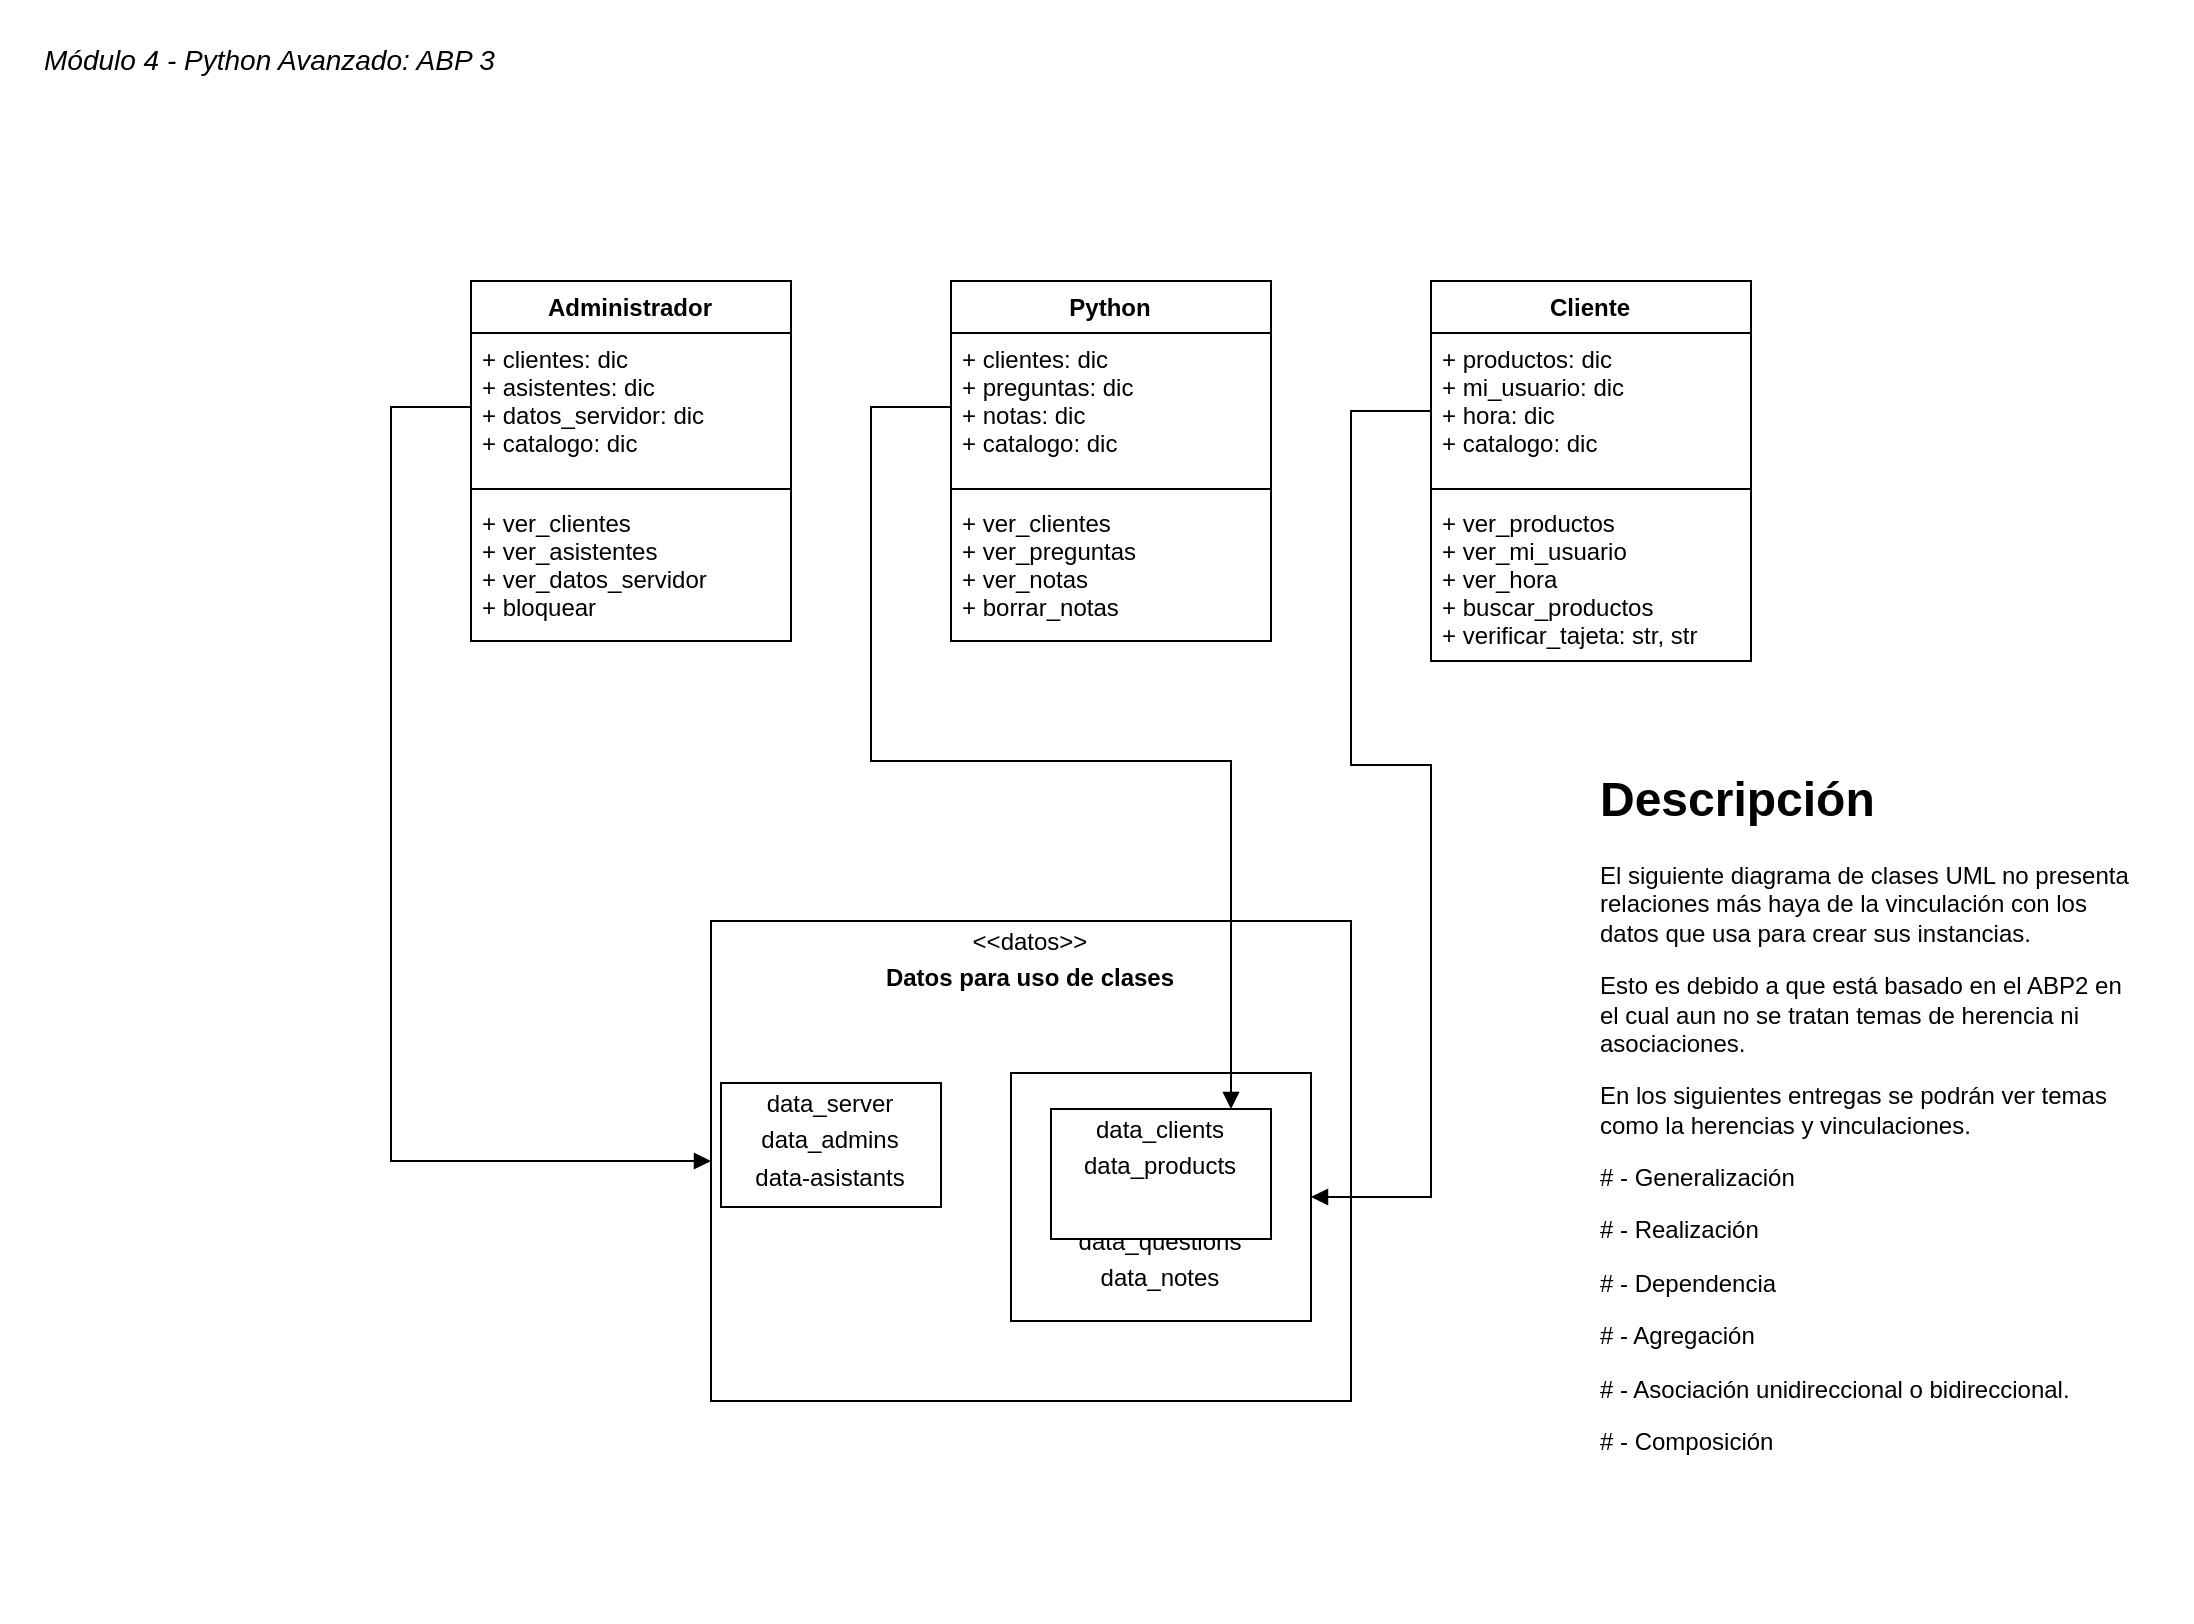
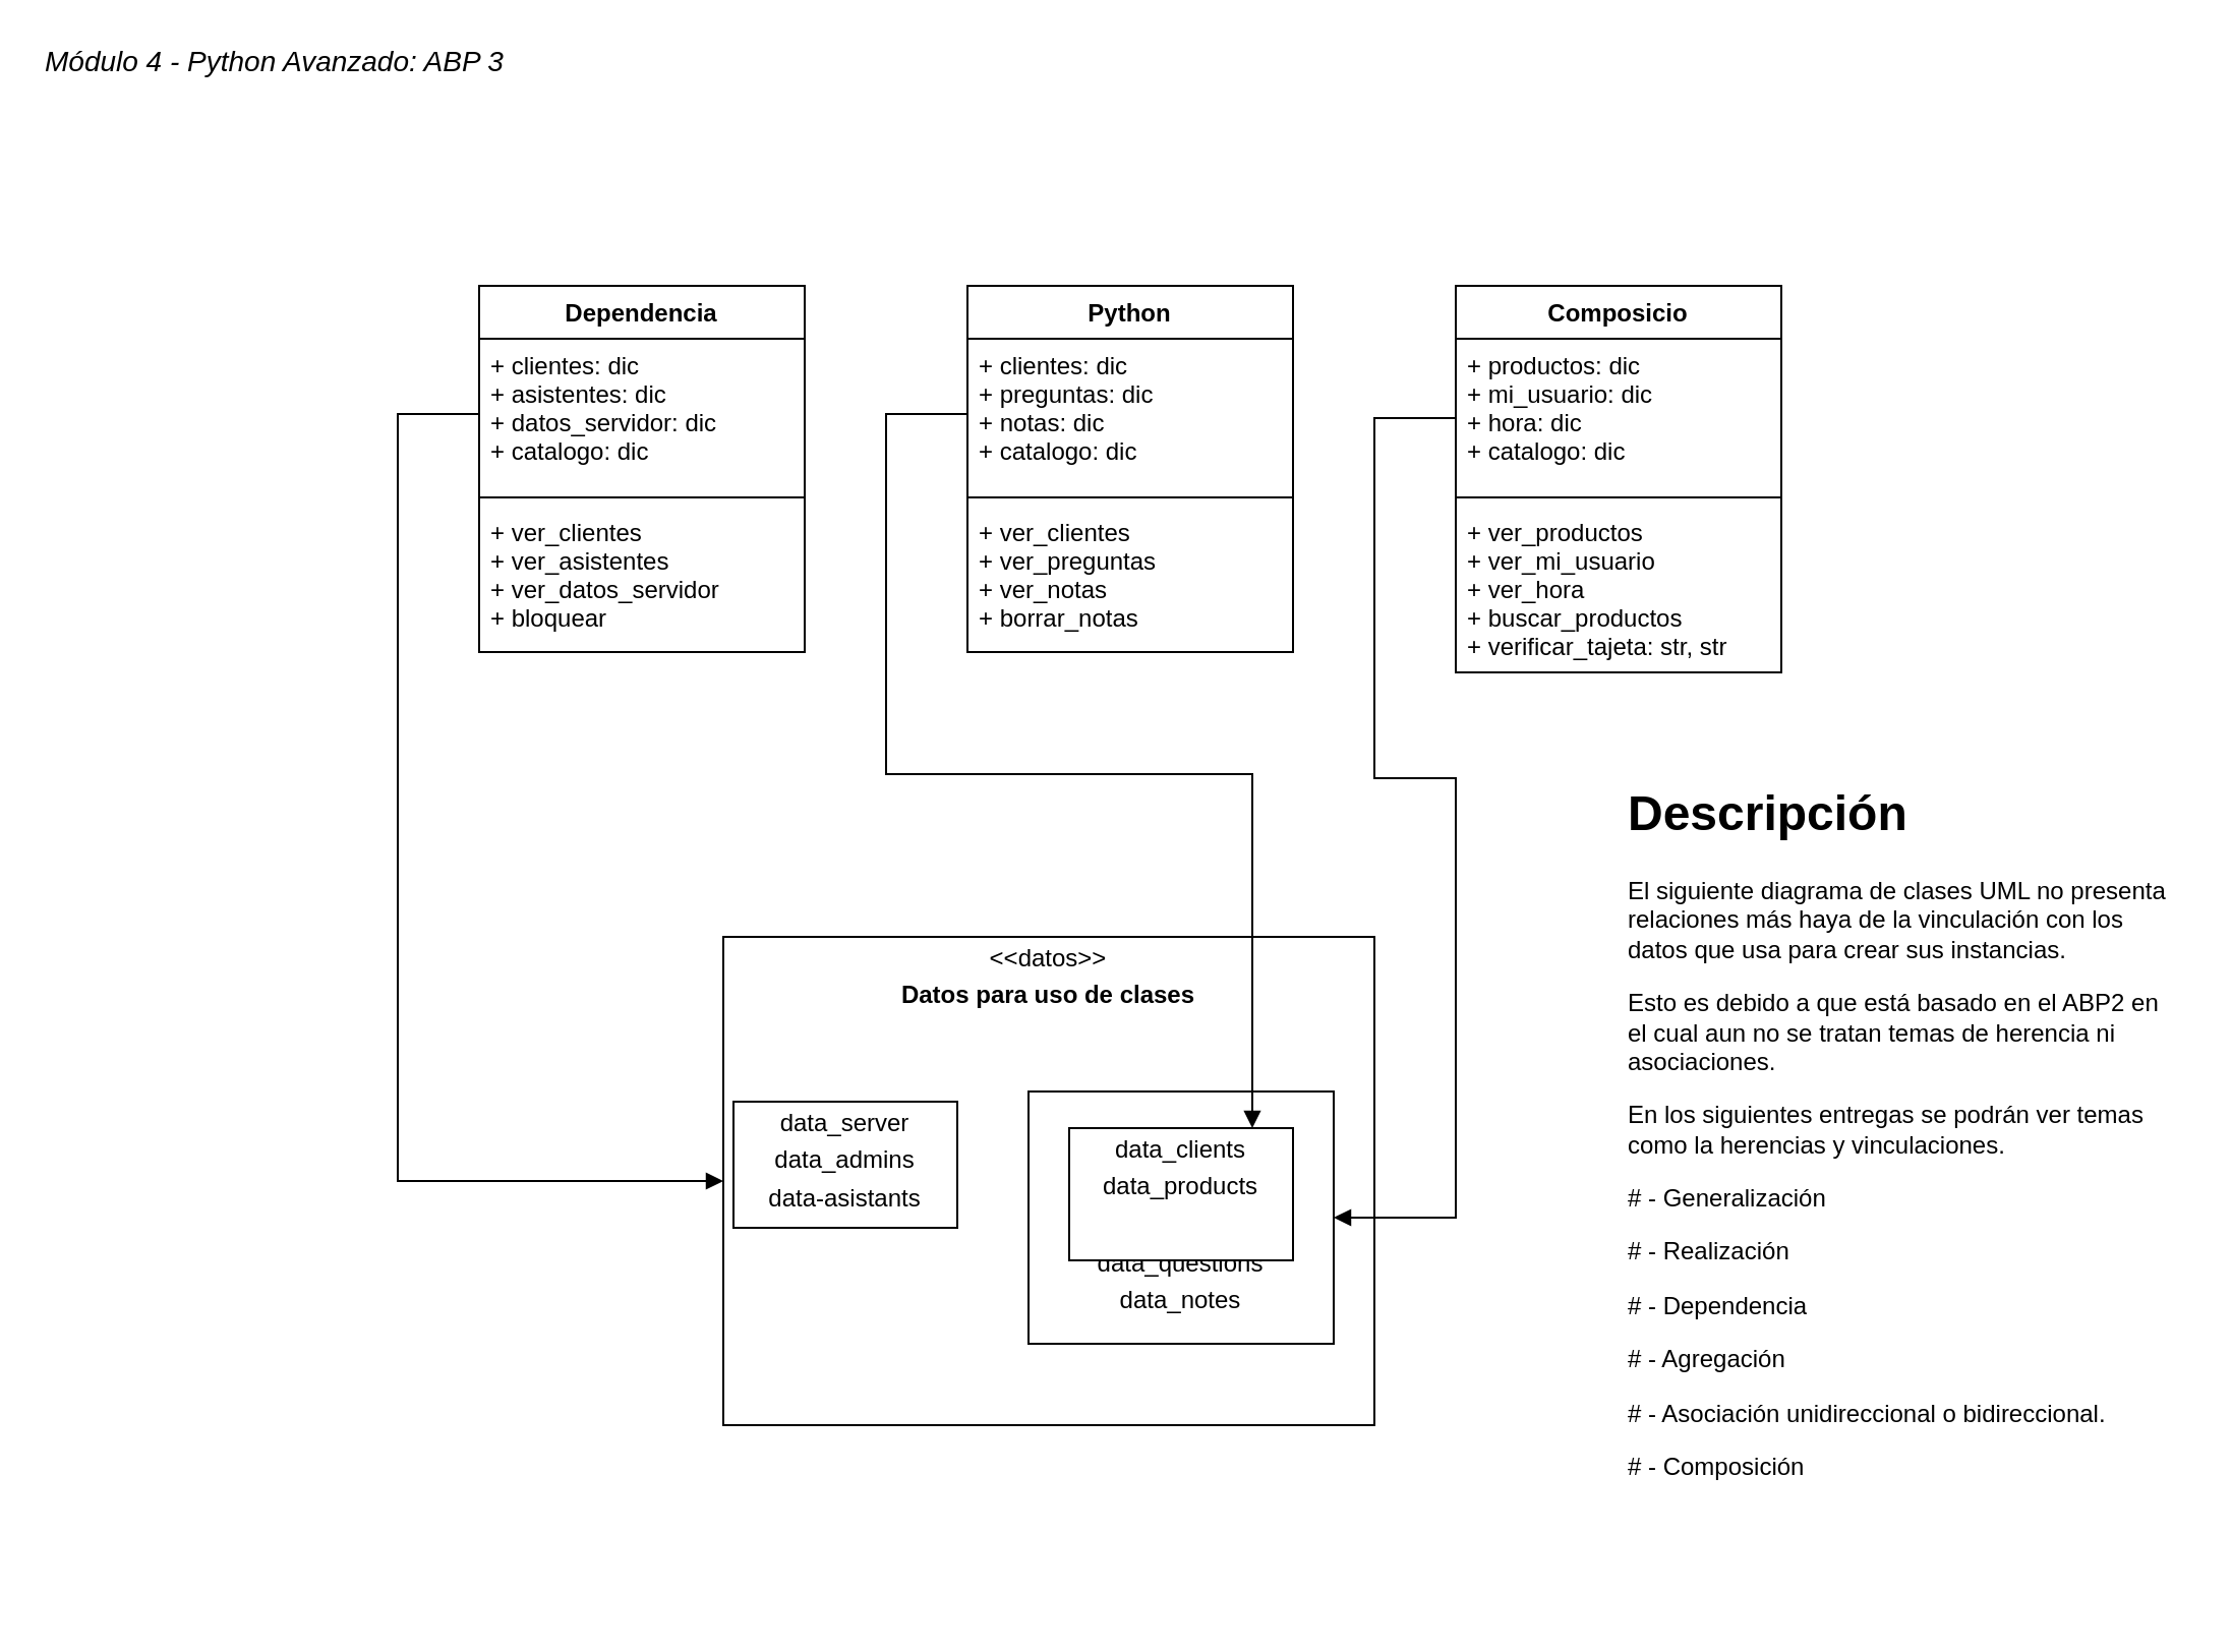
  <mxCell id="0" />
  <mxCell id="1" parent="0" />
  <mxCell id="2" value="&lt;p style=&quot;margin: 0px ; margin-top: 4px ; text-align: center&quot;&gt;&amp;lt;&amp;lt;datos&amp;gt;&amp;gt;&lt;/p&gt;&lt;p style=&quot;margin: 0px ; margin-top: 4px ; text-align: center&quot;&gt;&lt;b&gt;Datos para uso de clases&lt;/b&gt;&lt;/p&gt;" style="shape=rect;html=1;overflow=fill;whiteSpace=wrap;" vertex="1" parent="1"><mxGeometry x="355" y="460" width="320" height="240" as="geometry" /></mxCell>
  <mxCell id="3" value="Módulo 4 - Python Avanzado: ABP 3" style="text;html=1;strokeColor=none;fillColor=none;align=left;verticalAlign=middle;whiteSpace=wrap;rounded=0;fontStyle=2;fontSize=14;" parent="1" vertex="1"><mxGeometry x="20" y="20" width="280" height="20" as="geometry" /></mxCell>
- <mxCell id="4" value="Administrador" style="swimlane;fontStyle=1;align=center;verticalAlign=top;childLayout=stackLayout;horizontal=1;startSize=26;horizontalStack=0;resizeParent=1;resizeParentMax=0;resizeLast=0;collapsible=1;marginBottom=0;" vertex="1" parent="1"><mxGeometry x="235" y="140" width="160" height="180" as="geometry" /></mxCell>
+ <mxCell id="4" value="Dependencia" style="swimlane;fontStyle=1;align=center;verticalAlign=top;childLayout=stackLayout;horizontal=1;startSize=26;horizontalStack=0;resizeParent=1;resizeParentMax=0;resizeLast=0;collapsible=1;marginBottom=0;" vertex="1" parent="1"><mxGeometry x="235" y="140" width="160" height="180" as="geometry" /></mxCell>
  <mxCell id="5" value="+ clientes: dic&#10;+ asistentes: dic&#10;+ datos_servidor: dic&#10;+ catalogo: dic" style="text;strokeColor=none;fillColor=none;align=left;verticalAlign=top;spacingLeft=4;spacingRight=4;overflow=hidden;rotatable=0;points=[[0,0.5],[1,0.5]];portConstraint=eastwest;" vertex="1" parent="4"><mxGeometry y="26" width="160" height="74" as="geometry" /></mxCell>
  <mxCell id="6" value="" style="line;strokeWidth=1;fillColor=none;align=left;verticalAlign=middle;spacingTop=-1;spacingLeft=3;spacingRight=3;rotatable=0;labelPosition=right;points=[];portConstraint=eastwest;" vertex="1" parent="4"><mxGeometry y="100" width="160" height="8" as="geometry" /></mxCell>
  <mxCell id="7" value="+ ver_clientes&#10;+ ver_asistentes&#10;+ ver_datos_servidor&#10;+ bloquear" style="text;strokeColor=none;fillColor=none;align=left;verticalAlign=top;spacingLeft=4;spacingRight=4;overflow=hidden;rotatable=0;points=[[0,0.5],[1,0.5]];portConstraint=eastwest;" vertex="1" parent="4"><mxGeometry y="108" width="160" height="72" as="geometry" /></mxCell>
  <mxCell id="8" value="Python" style="swimlane;fontStyle=1;align=center;verticalAlign=top;childLayout=stackLayout;horizontal=1;startSize=26;horizontalStack=0;resizeParent=1;resizeParentMax=0;resizeLast=0;collapsible=1;marginBottom=0;" vertex="1" parent="1"><mxGeometry x="475" y="140" width="160" height="180" as="geometry" /></mxCell>
  <mxCell id="9" value="+ clientes: dic&#10;+ preguntas: dic&#10;+ notas: dic&#10;+ catalogo: dic" style="text;strokeColor=none;fillColor=none;align=left;verticalAlign=top;spacingLeft=4;spacingRight=4;overflow=hidden;rotatable=0;points=[[0,0.5],[1,0.5]];portConstraint=eastwest;" vertex="1" parent="8"><mxGeometry y="26" width="160" height="74" as="geometry" /></mxCell>
  <mxCell id="10" value="" style="line;strokeWidth=1;fillColor=none;align=left;verticalAlign=middle;spacingTop=-1;spacingLeft=3;spacingRight=3;rotatable=0;labelPosition=right;points=[];portConstraint=eastwest;" vertex="1" parent="8"><mxGeometry y="100" width="160" height="8" as="geometry" /></mxCell>
  <mxCell id="11" value="+ ver_clientes&#10;+ ver_preguntas&#10;+ ver_notas&#10;+ borrar_notas" style="text;strokeColor=none;fillColor=none;align=left;verticalAlign=top;spacingLeft=4;spacingRight=4;overflow=hidden;rotatable=0;points=[[0,0.5],[1,0.5]];portConstraint=eastwest;" vertex="1" parent="8"><mxGeometry y="108" width="160" height="72" as="geometry" /></mxCell>
- <mxCell id="12" value="Cliente" style="swimlane;fontStyle=1;align=center;verticalAlign=top;childLayout=stackLayout;horizontal=1;startSize=26;horizontalStack=0;resizeParent=1;resizeParentMax=0;resizeLast=0;collapsible=1;marginBottom=0;" vertex="1" parent="1"><mxGeometry x="715" y="140" width="160" height="190" as="geometry" /></mxCell>
+ <mxCell id="12" value="Composicio" style="swimlane;fontStyle=1;align=center;verticalAlign=top;childLayout=stackLayout;horizontal=1;startSize=26;horizontalStack=0;resizeParent=1;resizeParentMax=0;resizeLast=0;collapsible=1;marginBottom=0;" vertex="1" parent="1"><mxGeometry x="715" y="140" width="160" height="190" as="geometry" /></mxCell>
  <mxCell id="13" value="+ productos: dic&#10;+ mi_usuario: dic&#10;+ hora: dic&#10;+ catalogo: dic" style="text;strokeColor=none;fillColor=none;align=left;verticalAlign=top;spacingLeft=4;spacingRight=4;overflow=hidden;rotatable=0;points=[[0,0.5],[1,0.5]];portConstraint=eastwest;" vertex="1" parent="12"><mxGeometry y="26" width="160" height="74" as="geometry" /></mxCell>
  <mxCell id="14" value="" style="line;strokeWidth=1;fillColor=none;align=left;verticalAlign=middle;spacingTop=-1;spacingLeft=3;spacingRight=3;rotatable=0;labelPosition=right;points=[];portConstraint=eastwest;" vertex="1" parent="12"><mxGeometry y="100" width="160" height="8" as="geometry" /></mxCell>
  <mxCell id="15" value="+ ver_productos&#10;+ ver_mi_usuario&#10;+ ver_hora&#10;+ buscar_productos&#10;+ verificar_tajeta: str, str" style="text;strokeColor=none;fillColor=none;align=left;verticalAlign=top;spacingLeft=4;spacingRight=4;overflow=hidden;rotatable=0;points=[[0,0.5],[1,0.5]];portConstraint=eastwest;" vertex="1" parent="12"><mxGeometry y="108" width="160" height="82" as="geometry" /></mxCell>
  <mxCell id="16" value="" style="endArrow=none;endFill=0;html=1;edgeStyle=orthogonalEdgeStyle;align=left;verticalAlign=top;rounded=0;exitX=0;exitY=0.5;exitDx=0;exitDy=0;entryX=0;entryY=0.5;entryDx=0;entryDy=0;startArrow=block;startFill=1;" edge="1" parent="1" source="2" target="5"><mxGeometry x="-0.897" y="14" relative="1" as="geometry"><mxPoint x="405" y="400" as="sourcePoint" /><mxPoint x="565" y="400" as="targetPoint" /><Array as="points"><mxPoint x="195" y="580" /><mxPoint x="195" y="203" /></Array><mxPoint as="offset" /></mxGeometry></mxCell>
  <mxCell id="17" value="&lt;p style=&quot;margin: 0px ; margin-top: 4px ; text-align: center&quot;&gt;data_server&lt;/p&gt;&lt;p style=&quot;margin: 0px ; margin-top: 4px ; text-align: center&quot;&gt;data_admins&lt;/p&gt;&lt;p style=&quot;margin: 0px ; margin-top: 4px ; text-align: center&quot;&gt;data-asistants&lt;/p&gt;" style="shape=rect;html=1;overflow=fill;whiteSpace=wrap;" vertex="1" parent="1"><mxGeometry x="360" y="541" width="110" height="62" as="geometry" /></mxCell>
  <mxCell id="18" value="&lt;p style=&quot;margin: 0px ; margin-top: 4px ; text-align: center&quot;&gt;&lt;br&gt;&lt;/p&gt;&lt;p style=&quot;margin: 0px ; margin-top: 4px ; text-align: center&quot;&gt;&lt;br&gt;&lt;/p&gt;&lt;p style=&quot;margin: 0px ; margin-top: 4px ; text-align: center&quot;&gt;&lt;br&gt;&lt;/p&gt;&lt;p style=&quot;margin: 0px ; margin-top: 4px ; text-align: center&quot;&gt;&lt;br&gt;&lt;/p&gt;&lt;p style=&quot;margin: 0px ; margin-top: 4px ; text-align: center&quot;&gt;data_questions&lt;/p&gt;&lt;p style=&quot;margin: 0px ; margin-top: 4px ; text-align: center&quot;&gt;data_notes&lt;/p&gt;" style="shape=rect;html=1;overflow=fill;whiteSpace=wrap;" vertex="1" parent="1"><mxGeometry x="505" y="536" width="150" height="124" as="geometry" /></mxCell>
  <mxCell id="19" value="&lt;p style=&quot;margin: 0px ; margin-top: 4px ; text-align: center&quot;&gt;data_clients&lt;/p&gt;&lt;p style=&quot;margin: 0px ; margin-top: 4px ; text-align: center&quot;&gt;data_products&lt;/p&gt;" style="shape=rect;html=1;overflow=fill;whiteSpace=wrap;" vertex="1" parent="1"><mxGeometry x="525" y="554" width="110" height="65" as="geometry" /></mxCell>
  <mxCell id="20" value="" style="endArrow=none;endFill=0;html=1;edgeStyle=orthogonalEdgeStyle;align=left;verticalAlign=top;rounded=0;entryX=0;entryY=0.5;entryDx=0;entryDy=0;startArrow=block;startFill=1;" edge="1" parent="1" source="19" target="9"><mxGeometry x="-0.959" y="-30" relative="1" as="geometry"><mxPoint x="365" y="590" as="sourcePoint" /><mxPoint x="245" y="213" as="targetPoint" /><Array as="points"><mxPoint x="615" y="380" /><mxPoint x="435" y="380" /><mxPoint x="435" y="203" /></Array><mxPoint as="offset" /></mxGeometry></mxCell>
  <mxCell id="21" value="" style="endArrow=none;endFill=0;html=1;edgeStyle=orthogonalEdgeStyle;align=left;verticalAlign=top;rounded=0;entryX=0;entryY=0.5;entryDx=0;entryDy=0;exitX=1;exitY=0.5;exitDx=0;exitDy=0;startArrow=block;startFill=1;" edge="1" parent="1" source="18"><mxGeometry x="-0.959" y="-30" relative="1" as="geometry"><mxPoint x="842.5" y="582" as="sourcePoint" /><mxPoint x="715" y="205" as="targetPoint" /><Array as="points"><mxPoint x="715" y="598" /><mxPoint x="715" y="382" /><mxPoint x="675" y="382" /><mxPoint x="675" y="205" /></Array><mxPoint as="offset" /></mxGeometry></mxCell>
  <mxCell id="22" value="&lt;h1&gt;Descripción&lt;/h1&gt;&lt;p&gt;El siguiente diagrama de clases UML no presenta relaciones más haya de la vinculación con los datos que usa para crear sus instancias.&lt;/p&gt;&lt;p&gt;Esto es debido a que está basado en el ABP2 en el cual aun no se tratan temas de herencia ni asociaciones.&lt;/p&gt;&lt;p&gt;En los siguientes entregas se podrán ver temas como la herencias y vinculaciones.&lt;/p&gt;&lt;p&gt;&lt;span&gt;# - Generalización&lt;/span&gt;&lt;br&gt;&lt;/p&gt;&lt;p&gt;# - Realización&lt;/p&gt;&lt;p&gt;# - Dependencia&lt;/p&gt;&lt;p&gt;# - Agregación&lt;/p&gt;&lt;p&gt;# - Asociación unidireccional o bidireccional.&lt;/p&gt;&lt;p&gt;# - Composición&lt;/p&gt;" style="text;html=1;strokeColor=none;fillColor=none;spacing=5;spacingTop=-20;whiteSpace=wrap;overflow=hidden;rounded=0;" vertex="1" parent="1"><mxGeometry x="795" y="380" width="280" height="410" as="geometry" /></mxCell>
